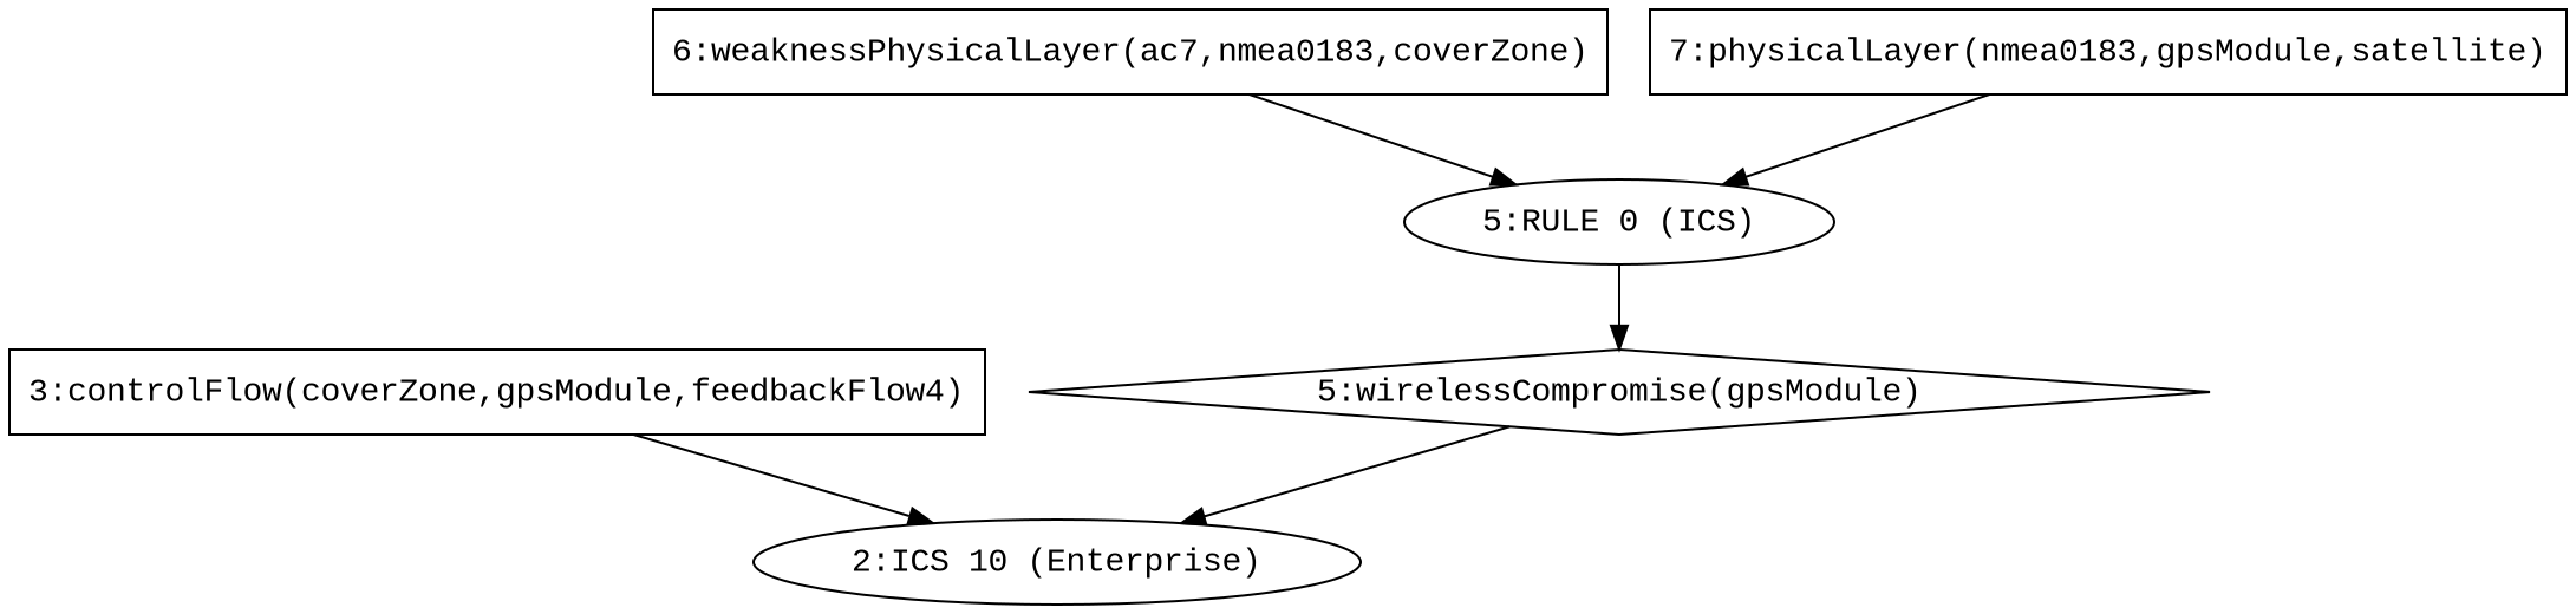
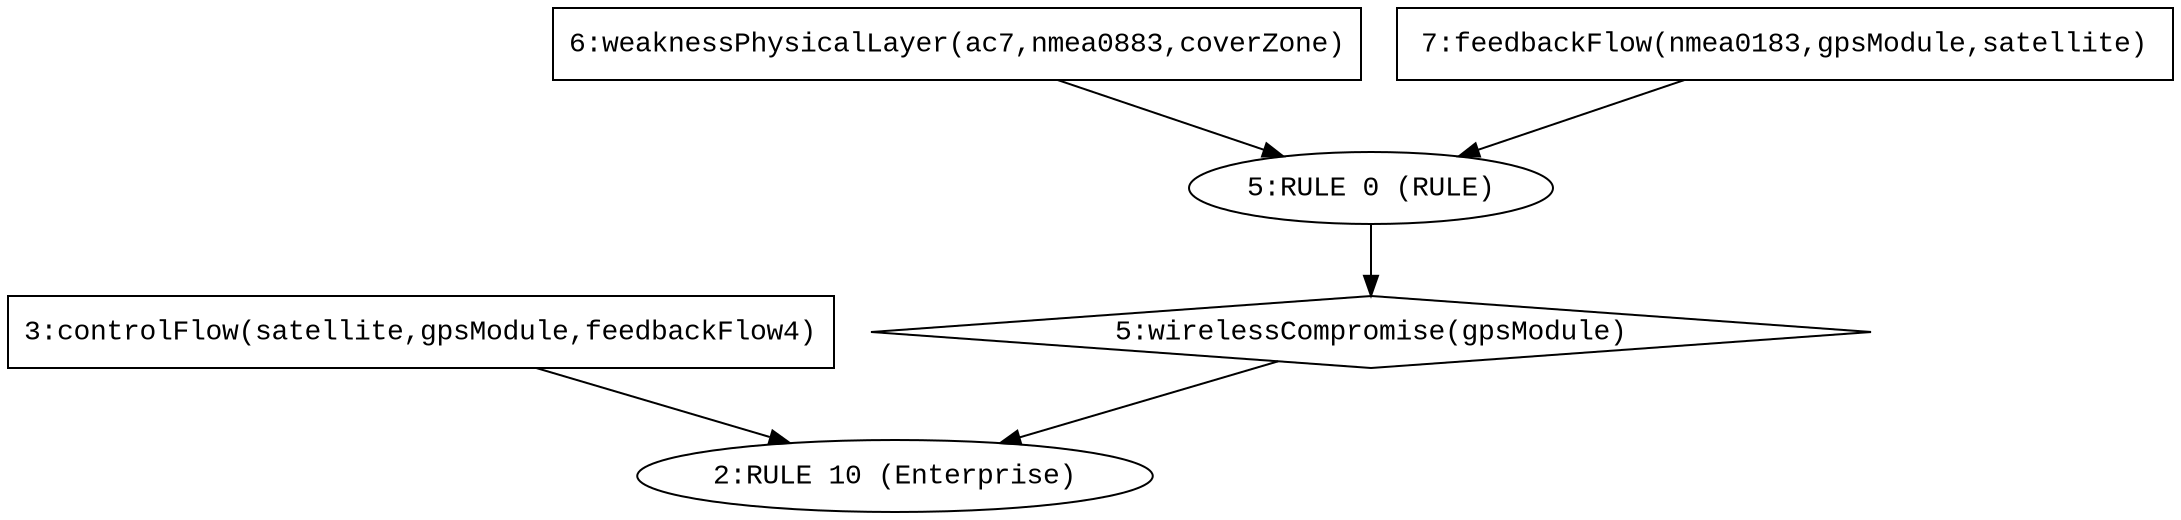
  digraph {
    fontname="Liberation Mono"
    node [fontname="Liberation Mono" shape=box]
    edge [fontname="Liberation Mono"]
-   n1 [label="2:ICS 10 (Enterprise)" shape=ellipse]
-   n2 [label="3:controlFlow(coverZone,gpsModule,feedbackFlow4)"]
+   n1 [label="2:RULE 10 (Enterprise)" shape=ellipse]
+   n2 [label="3:controlFlow(satellite,gpsModule,feedbackFlow4)"]
    n3 [label="5:wirelessCompromise(gpsModule)" shape=diamond]
-   n4 [label="5:RULE 0 (ICS)" shape=ellipse]
-   n5 [label="6:weaknessPhysicalLayer(ac7,nmea0183,coverZone)"]
-   n6 [label="7:physicalLayer(nmea0183,gpsModule,satellite)"]
+   n4 [label="5:RULE 0 (RULE)" shape=ellipse]
+   n5 [label="6:weaknessPhysicalLayer(ac7,nmea0883,coverZone)"]
+   n6 [label="7:feedbackFlow(nmea0183,gpsModule,satellite)"]
    n2 -> n1
    n3 -> n1
    n4 -> n3
    n5 -> n4
    n6 -> n4
  }
